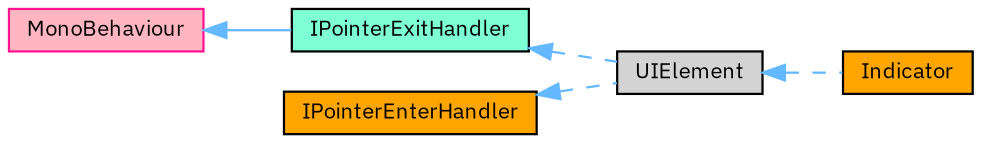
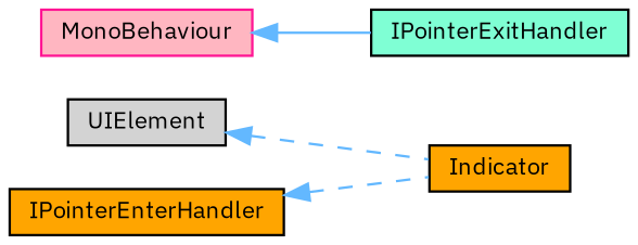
  digraph {
    fontname="IBM Plex Sans"
    rankdir=LR
    node [color=black fillcolor=orange fontname="IBM Plex Sans" fontsize=10 shape=box style=filled]
    edge [color=steelblue1 dir=back fontname="IBM Plex Sans" fontsize=10 labelfontname=Helvetica labelfontsize=10 style=dashed]
    n1 [fontcolor=black height=0.2 label=Indicator width=0.4]
    n2 [fillcolor=lightgrey height=0.2 label=UIElement width=0.4]
    n3 [color=deeppink fillcolor=lightpink height=0.2 label=MonoBehaviour width=0.4]
    n4 [fillcolor=aquamarine height=0.2 label=IPointerExitHandler width=0.4]
    n5 [height=0.2 label=IPointerEnterHandler width=0.4]
    n2 -> n1
    n3 -> n4 [style=solid]
-   n4 -> n2
-   n5 -> n2
+   n5 -> n1
  }
